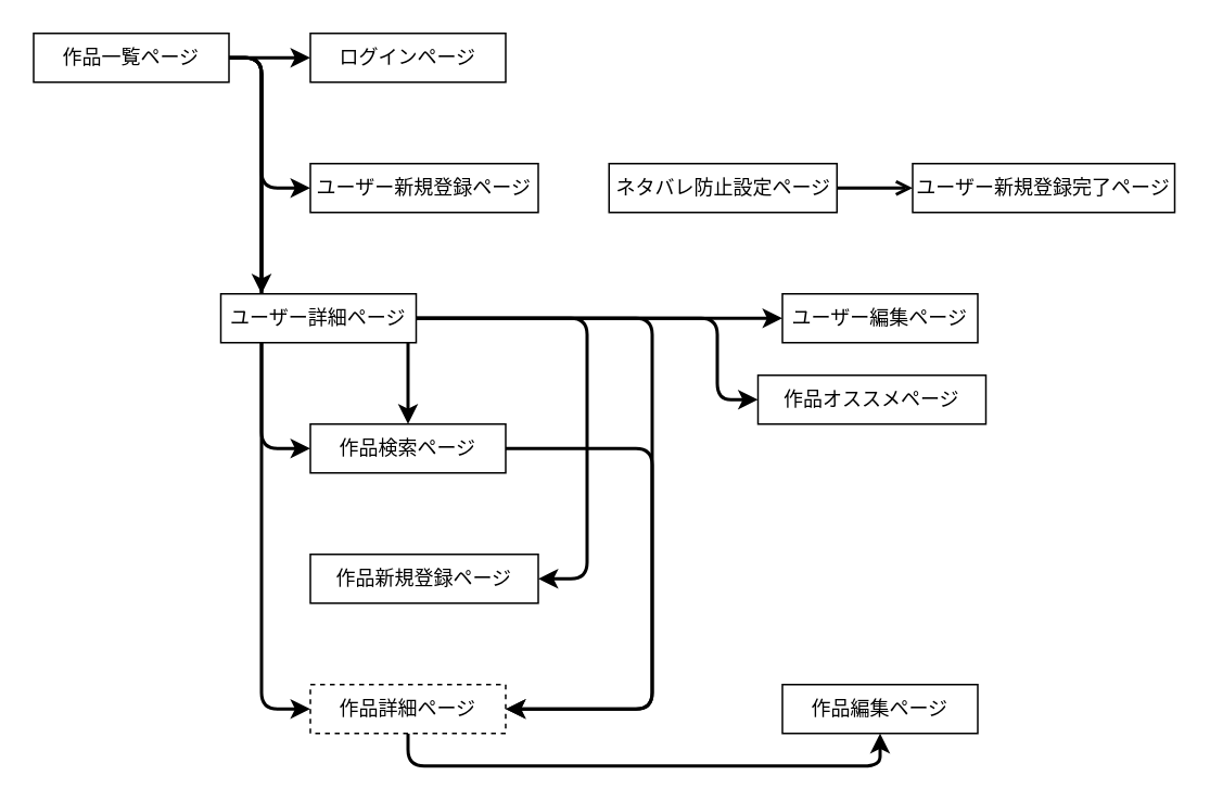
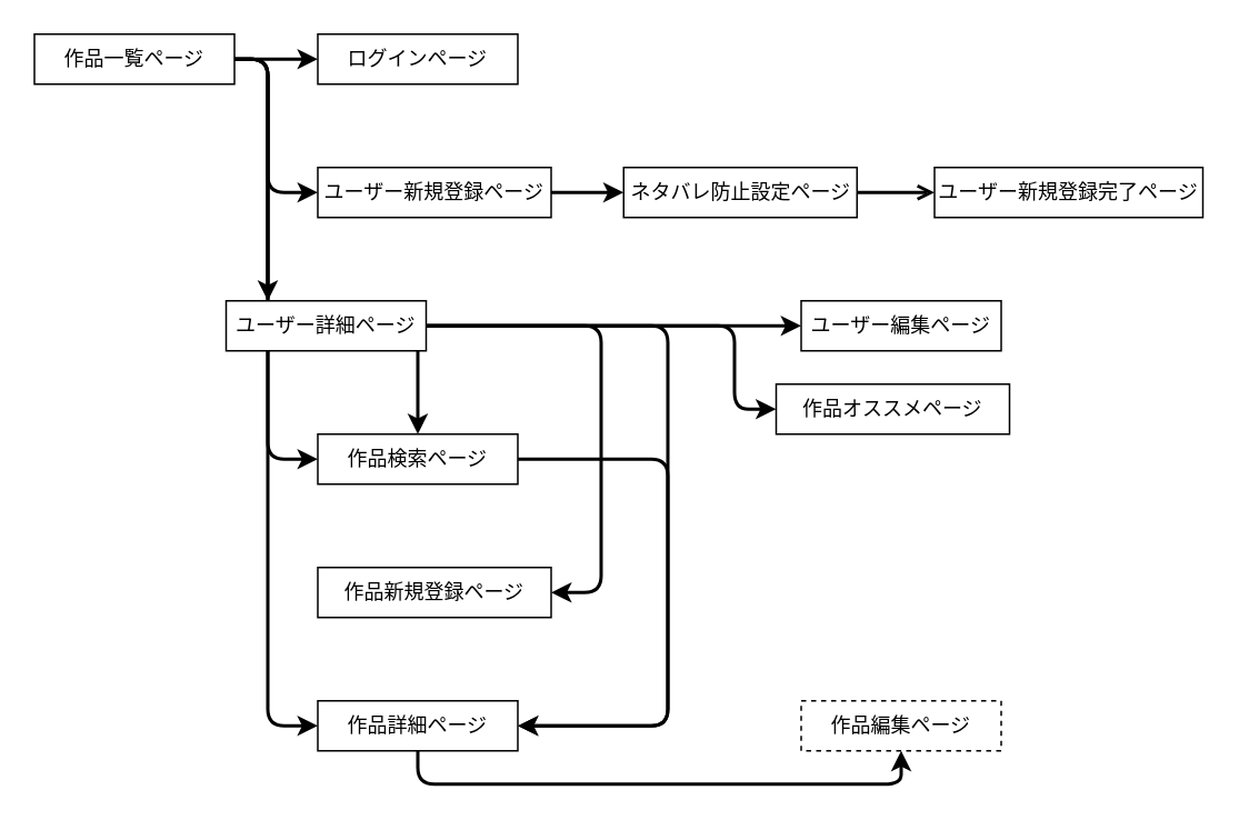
  <mxCell id="0" />
  <mxCell id="1" parent="0" />
  <mxCell id="2" style="edgeStyle=orthogonalEdgeStyle;html=1;startArrow=none;startFill=0;strokeWidth=2;" edge="1" parent="1" source="6" target="20"><mxGeometry relative="1" as="geometry"><Array as="points"><mxPoint x="160" y="35" /><mxPoint x="160" y="115" /></Array></mxGeometry></mxCell>
  <mxCell id="3" style="edgeStyle=orthogonalEdgeStyle;html=1;entryX=0;entryY=0.5;entryDx=0;entryDy=0;startArrow=none;startFill=0;strokeWidth=2;" edge="1" parent="1" source="6" target="18"><mxGeometry relative="1" as="geometry"><Array as="points"><mxPoint x="90" y="35" /></Array></mxGeometry></mxCell>
  <mxCell id="4" style="edgeStyle=orthogonalEdgeStyle;html=1;startArrow=none;startFill=0;strokeWidth=2;" edge="1" parent="1" source="6" target="17"><mxGeometry relative="1" as="geometry"><Array as="points"><mxPoint x="160" y="35" /><mxPoint x="160" y="195" /></Array></mxGeometry></mxCell>
  <mxCell id="5" style="edgeStyle=orthogonalEdgeStyle;html=1;entryX=0;entryY=0.5;entryDx=0;entryDy=0;startArrow=none;startFill=0;endArrow=classic;endFill=1;strokeWidth=2;" edge="1" parent="1" source="6" target="8"><mxGeometry relative="1" as="geometry"><Array as="points"><mxPoint x="160" y="35" /><mxPoint x="160" y="435" /></Array></mxGeometry></mxCell>
  <mxCell id="6" value="作品一覧ページ" style="whiteSpace=wrap;html=1;" vertex="1" parent="1"><mxGeometry x="20" y="20" width="120" height="30" as="geometry" /></mxCell>
  <mxCell id="7" style="edgeStyle=orthogonalEdgeStyle;html=1;startArrow=none;startFill=0;strokeWidth=2;entryX=0.5;entryY=1;entryDx=0;entryDy=0;exitX=0.5;exitY=1;exitDx=0;exitDy=0;" edge="1" parent="1" source="8" target="26"><mxGeometry relative="1" as="geometry"><Array as="points"><mxPoint x="250" y="470" /><mxPoint x="540" y="470" /></Array></mxGeometry></mxCell>
- <mxCell id="8" value="作品詳細ページ" style="whiteSpace=wrap;html=1;dashed=1;" vertex="1" parent="1"><mxGeometry x="190" y="420" width="120" height="30" as="geometry" /></mxCell>
+ <mxCell id="8" value="作品詳細ページ" style="whiteSpace=wrap;html=1;" vertex="1" parent="1"><mxGeometry x="190" y="420" width="120" height="30" as="geometry" /></mxCell>
  <mxCell id="9" style="edgeStyle=orthogonalEdgeStyle;html=1;entryX=1;entryY=0.5;entryDx=0;entryDy=0;startArrow=classic;startFill=1;strokeWidth=2;endArrow=none;endFill=0;" edge="1" parent="1" source="11" target="6"><mxGeometry relative="1" as="geometry"><Array as="points"><mxPoint x="160" y="275" /><mxPoint x="160" y="35" /></Array></mxGeometry></mxCell>
  <mxCell id="10" style="edgeStyle=orthogonalEdgeStyle;html=1;startArrow=none;startFill=0;strokeWidth=2;" edge="1" parent="1" source="11" target="8"><mxGeometry relative="1" as="geometry"><Array as="points"><mxPoint x="400" y="275" /><mxPoint x="400" y="435" /></Array></mxGeometry></mxCell>
  <mxCell id="11" value="作品検索ページ" style="whiteSpace=wrap;html=1;" vertex="1" parent="1"><mxGeometry x="190" y="260" width="120" height="30" as="geometry" /></mxCell>
  <mxCell id="12" style="edgeStyle=none;html=1;startArrow=none;startFill=0;strokeWidth=2;" edge="1" parent="1" source="17" target="27"><mxGeometry relative="1" as="geometry" /></mxCell>
  <mxCell id="13" style="edgeStyle=orthogonalEdgeStyle;html=1;startArrow=none;startFill=0;strokeWidth=2;" edge="1" parent="1" source="17" target="8"><mxGeometry relative="1" as="geometry"><Array as="points"><mxPoint x="400" y="195" /><mxPoint x="400" y="435" /></Array></mxGeometry></mxCell>
  <mxCell id="14" style="html=1;startArrow=none;startFill=0;strokeWidth=2;exitX=0.583;exitY=0.5;exitDx=0;exitDy=0;exitPerimeter=0;edgeStyle=orthogonalEdgeStyle;" edge="1" parent="1" source="17" target="24"><mxGeometry relative="1" as="geometry"><mxPoint x="290" y="240" as="targetPoint" /><Array as="points"><mxPoint x="440" y="195" /><mxPoint x="440" y="245" /></Array></mxGeometry></mxCell>
  <mxCell id="15" style="edgeStyle=orthogonalEdgeStyle;html=1;entryX=0.5;entryY=0;entryDx=0;entryDy=0;startArrow=none;startFill=0;endArrow=classic;endFill=1;strokeWidth=2;" edge="1" parent="1" source="17" target="11"><mxGeometry relative="1" as="geometry"><Array as="points"><mxPoint x="250" y="240" /><mxPoint x="250" y="240" /></Array></mxGeometry></mxCell>
  <mxCell id="16" style="edgeStyle=orthogonalEdgeStyle;html=1;entryX=1;entryY=0.5;entryDx=0;entryDy=0;startArrow=none;startFill=0;endArrow=classic;endFill=1;strokeWidth=2;" edge="1" parent="1" source="17" target="25"><mxGeometry relative="1" as="geometry"><Array as="points"><mxPoint x="360" y="195" /><mxPoint x="360" y="355" /></Array></mxGeometry></mxCell>
  <mxCell id="17" value="ユーザー詳細ページ" style="whiteSpace=wrap;html=1;" vertex="1" parent="1"><mxGeometry x="135" y="180" width="120" height="30" as="geometry" /></mxCell>
  <mxCell id="18" value="ログインページ" style="whiteSpace=wrap;html=1;" vertex="1" parent="1"><mxGeometry x="190" y="20" width="120" height="30" as="geometry" /></mxCell>
+ <mxCell id="19" style="edgeStyle=none;html=1;startArrow=none;startFill=0;strokeWidth=2;" edge="1" parent="1" source="20" target="22"><mxGeometry relative="1" as="geometry"><mxPoint x="440" y="185" as="targetPoint" /></mxGeometry></mxCell>
  <mxCell id="20" value="ユーザー新規登録ページ" style="whiteSpace=wrap;html=1;" vertex="1" parent="1"><mxGeometry x="190" width="140" height="30" as="geometry" y="100" /></mxCell>
  <mxCell id="21" style="edgeStyle=none;html=1;startArrow=none;startFill=0;strokeWidth=2;endArrow=open;" edge="1" parent="1" source="22" target="23"><mxGeometry relative="1" as="geometry" /></mxCell>
  <mxCell id="22" value="ネタバレ防止設定ページ" style="whiteSpace=wrap;html=1;" vertex="1" parent="1"><mxGeometry x="373.5" width="140" height="30" as="geometry" y="100" /></mxCell>
  <mxCell id="23" value="ユーザー新規登録完了ページ" style="whiteSpace=wrap;html=1;" vertex="1" parent="1"><mxGeometry x="560" width="161" height="30" as="geometry" y="100" /></mxCell>
  <mxCell id="24" value="作品オススメページ" style="whiteSpace=wrap;html=1;" vertex="1" parent="1"><mxGeometry x="465" y="230" width="140" height="30" as="geometry" /></mxCell>
  <mxCell id="25" value="作品新規登録ページ" style="whiteSpace=wrap;html=1;" vertex="1" parent="1"><mxGeometry x="190" y="340" width="140" height="30" as="geometry" /></mxCell>
- <mxCell id="26" value="作品編集ページ" style="whiteSpace=wrap;html=1;" vertex="1" parent="1"><mxGeometry x="480" y="420" width="120" height="30" as="geometry" /></mxCell>
+ <mxCell id="26" value="作品編集ページ" style="whiteSpace=wrap;html=1;dashed=1;" vertex="1" parent="1"><mxGeometry x="480" y="420" width="120" height="30" as="geometry" /></mxCell>
  <mxCell id="27" value="ユーザー編集ページ" style="whiteSpace=wrap;html=1;" vertex="1" parent="1"><mxGeometry x="480" y="180" width="120" height="30" as="geometry" /></mxCell>
